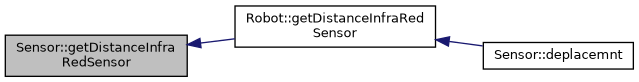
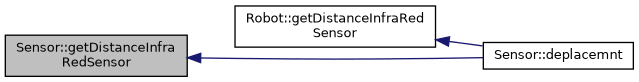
  digraph {
    rankdir=LR
    node [color=black fillcolor=white fontname=Helvetica fontsize=10 shape=record style=filled]
    edge [color=midnightblue dir=back fontname=Helvetica fontsize=10 labelfontname=Helvetica labelfontsize=10 style=solid]
    n1 [fillcolor=grey75 fontcolor=black height=0.2 label="Sensor::getDistanceInfra\lRedSensor" width=0.4]
    n2 [height=0.2 label="Robot::getDistanceInfraRed\lSensor" width=0.4]
    n3 [height=0.2 label="Sensor::deplacemnt" width=0.4]
-   n1 -> n2
+   n1 -> n3
    n2 -> n3
  }
